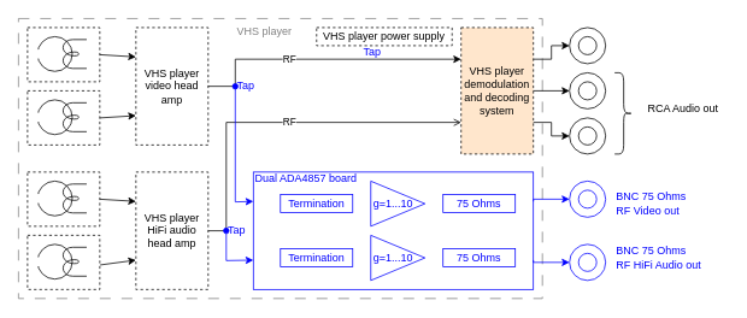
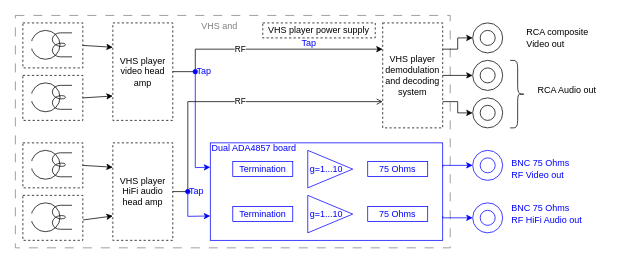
  <mxCell id="0" />
  <mxCell id="1" value="player box" style="locked=1;" parent="0" />
- <mxCell id="2" value="VHS player" style="rounded=0;whiteSpace=wrap;html=1;fillColor=none;dashed=1;dashPattern=12 12;align=center;verticalAlign=top;spacing=2;spacingTop=0;spacingLeft=-35;fontColor=#808080;strokeColor=#808080;" vertex="1" parent="1"><mxGeometry x="20" y="20" width="580" height="310" as="geometry" /></mxCell>
+ <mxCell id="2" value="VHS and" style="rounded=0;whiteSpace=wrap;html=1;fillColor=none;dashed=1;dashPattern=12 12;align=center;verticalAlign=top;spacing=2;spacingTop=0;spacingLeft=-35;fontColor=#808080;strokeColor=#808080;" vertex="1" parent="1"><mxGeometry x="20" y="20" width="580" height="310" as="geometry" /></mxCell>
  <mxCell id="3" style="" parent="0" />
  <mxCell id="4" value="Dual ADA4857 board" style="rounded=0;whiteSpace=wrap;html=1;strokeColor=#0000FF;align=left;verticalAlign=top;spacingTop=-7;fontColor=#0000FF;" vertex="1" parent="3"><mxGeometry x="280" y="190" width="310" height="130" as="geometry" /></mxCell>
  <mxCell id="5" value="" style="group" vertex="1" connectable="0" parent="3"><mxGeometry x="30" y="30" width="80" height="60" as="geometry" /></mxCell>
  <mxCell id="6" value="" style="ellipse;whiteSpace=wrap;html=1;aspect=fixed;container=0;" vertex="1" parent="5"><mxGeometry x="11" y="10" width="38.5" height="38.5" as="geometry" /></mxCell>
  <mxCell id="7" value="" style="pointerEvents=1;verticalLabelPosition=bottom;shadow=0;dashed=0;align=center;html=1;verticalAlign=top;shape=mxgraph.electrical.inductors.half_inductor;rotation=-90;container=0;" vertex="1" parent="5"><mxGeometry x="34.5" y="14.25" width="32" height="30" as="geometry" /></mxCell>
  <mxCell id="8" value="" style="rounded=0;whiteSpace=wrap;html=1;strokeColor=none;container=0;" vertex="1" parent="5"><mxGeometry x="1" y="24.25" width="30" height="10" as="geometry" /></mxCell>
  <mxCell id="9" value="" style="rounded=0;whiteSpace=wrap;html=1;fillColor=none;align=left;verticalAlign=top;dashed=1;spacing=2;spacingTop=-6;" vertex="1" parent="5"><mxGeometry width="80" height="60" as="geometry" /></mxCell>
  <mxCell id="10" value="" style="group" vertex="1" connectable="0" parent="3"><mxGeometry x="30" y="100" width="80" height="60" as="geometry" /></mxCell>
  <mxCell id="11" value="" style="ellipse;whiteSpace=wrap;html=1;aspect=fixed;container=0;" vertex="1" parent="10"><mxGeometry x="11" y="10" width="38.5" height="38.5" as="geometry" /></mxCell>
  <mxCell id="12" value="" style="pointerEvents=1;verticalLabelPosition=bottom;shadow=0;dashed=0;align=center;html=1;verticalAlign=top;shape=mxgraph.electrical.inductors.half_inductor;rotation=-90;container=0;" vertex="1" parent="10"><mxGeometry x="34.5" y="14.25" width="32" height="30" as="geometry" /></mxCell>
  <mxCell id="13" value="" style="rounded=0;whiteSpace=wrap;html=1;strokeColor=none;container=0;" vertex="1" parent="10"><mxGeometry x="1" y="24.25" width="30" height="10" as="geometry" /></mxCell>
  <mxCell id="14" value="" style="rounded=0;whiteSpace=wrap;html=1;fillColor=none;align=left;verticalAlign=top;dashed=1;spacing=2;spacingTop=-6;" vertex="1" parent="10"><mxGeometry width="80" height="60" as="geometry" /></mxCell>
  <mxCell id="15" value="" style="group" vertex="1" connectable="0" parent="3"><mxGeometry x="30" y="190" width="80" height="60" as="geometry" /></mxCell>
  <mxCell id="16" value="" style="ellipse;whiteSpace=wrap;html=1;aspect=fixed;container=0;" vertex="1" parent="15"><mxGeometry x="11" y="10" width="38.5" height="38.5" as="geometry" /></mxCell>
  <mxCell id="17" value="" style="pointerEvents=1;verticalLabelPosition=bottom;shadow=0;dashed=0;align=center;html=1;verticalAlign=top;shape=mxgraph.electrical.inductors.half_inductor;rotation=-90;container=0;" vertex="1" parent="15"><mxGeometry x="34.5" y="14.25" width="32" height="30" as="geometry" /></mxCell>
  <mxCell id="18" value="" style="rounded=0;whiteSpace=wrap;html=1;strokeColor=none;container=0;" vertex="1" parent="15"><mxGeometry x="1" y="24.25" width="30" height="10" as="geometry" /></mxCell>
  <mxCell id="19" value="" style="rounded=0;whiteSpace=wrap;html=1;fillColor=none;align=left;verticalAlign=top;dashed=1;spacing=2;spacingTop=-6;" vertex="1" parent="15"><mxGeometry width="80" height="60" as="geometry" /></mxCell>
  <mxCell id="20" value="" style="group" vertex="1" connectable="0" parent="3"><mxGeometry x="30" y="260" width="80" height="60" as="geometry" /></mxCell>
  <mxCell id="21" value="" style="ellipse;whiteSpace=wrap;html=1;aspect=fixed;container=0;" vertex="1" parent="20"><mxGeometry x="11" y="10" width="38.5" height="38.5" as="geometry" /></mxCell>
  <mxCell id="22" value="" style="pointerEvents=1;verticalLabelPosition=bottom;shadow=0;dashed=0;align=center;html=1;verticalAlign=top;shape=mxgraph.electrical.inductors.half_inductor;rotation=-90;container=0;" vertex="1" parent="20"><mxGeometry x="34.5" y="14.25" width="32" height="30" as="geometry" /></mxCell>
  <mxCell id="23" value="" style="rounded=0;whiteSpace=wrap;html=1;strokeColor=none;container=0;" vertex="1" parent="20"><mxGeometry x="1" y="24.25" width="30" height="10" as="geometry" /></mxCell>
  <mxCell id="24" value="" style="rounded=0;whiteSpace=wrap;html=1;fillColor=none;align=left;verticalAlign=top;dashed=1;spacing=2;spacingTop=-6;" vertex="1" parent="20"><mxGeometry width="80" height="60" as="geometry" /></mxCell>
  <mxCell id="25" value="VHS player&lt;br&gt;video head amp" style="rounded=0;whiteSpace=wrap;html=1;dashed=1;" vertex="1" parent="3"><mxGeometry x="150" y="30" width="80" height="130" as="geometry" /></mxCell>
  <mxCell id="26" value="VHS player&lt;br&gt;HiFi audio head amp" style="rounded=0;whiteSpace=wrap;html=1;dashed=1;" vertex="1" parent="3"><mxGeometry x="150" y="190" width="80" height="130" as="geometry" /></mxCell>
- <mxCell id="27" value="VHS player&lt;br&gt;demodulation and decoding system" style="rounded=0;whiteSpace=wrap;html=1;dashed=1;fillColor=#ffe6cc;" vertex="1" parent="3"><mxGeometry x="510" y="30" width="80" height="140" as="geometry" /></mxCell>
+ <mxCell id="27" value="VHS player&lt;br&gt;demodulation and decoding system" style="rounded=0;whiteSpace=wrap;html=1;dashed=1;" vertex="1" parent="3"><mxGeometry x="510" y="30" width="80" height="140" as="geometry" /></mxCell>
  <mxCell id="28" value="VHS player power supply" style="rounded=0;whiteSpace=wrap;html=1;dashed=1;" vertex="1" parent="3"><mxGeometry x="350" y="30" width="150" height="20" as="geometry" /></mxCell>
  <mxCell id="29" value="" style="endArrow=classic;html=1;rounded=0;exitX=1;exitY=0.5;exitDx=0;exitDy=0;entryX=0;entryY=0.25;entryDx=0;entryDy=0;" edge="1" parent="3" source="9" target="25"><mxGeometry width="50" height="50" relative="1" as="geometry"><mxPoint x="190" y="210" as="sourcePoint" /><mxPoint x="240" y="160" as="targetPoint" /></mxGeometry></mxCell>
  <mxCell id="30" value="" style="endArrow=classic;html=1;rounded=0;exitX=1;exitY=0.5;exitDx=0;exitDy=0;entryX=0;entryY=0.75;entryDx=0;entryDy=0;" edge="1" parent="3" source="14" target="25"><mxGeometry width="50" height="50" relative="1" as="geometry"><mxPoint x="190" y="210" as="sourcePoint" /><mxPoint x="240" y="160" as="targetPoint" /></mxGeometry></mxCell>
  <mxCell id="31" value="" style="endArrow=classic;html=1;rounded=0;exitX=1;exitY=0.5;exitDx=0;exitDy=0;entryX=0;entryY=0.25;entryDx=0;entryDy=0;" edge="1" parent="3" source="19" target="26"><mxGeometry width="50" height="50" relative="1" as="geometry"><mxPoint x="190" y="210" as="sourcePoint" /><mxPoint x="240" y="160" as="targetPoint" /></mxGeometry></mxCell>
  <mxCell id="32" value="" style="endArrow=classic;html=1;rounded=0;exitX=1.005;exitY=0.547;exitDx=0;exitDy=0;exitPerimeter=0;entryX=0;entryY=0.75;entryDx=0;entryDy=0;" edge="1" parent="3" source="24" target="26"><mxGeometry width="50" height="50" relative="1" as="geometry"><mxPoint x="190" y="210" as="sourcePoint" /><mxPoint x="240" y="160" as="targetPoint" /></mxGeometry></mxCell>
  <mxCell id="33" value="RF" style="endArrow=classic;html=1;rounded=0;exitX=1;exitY=0.5;exitDx=0;exitDy=0;entryX=0;entryY=0.25;entryDx=0;entryDy=0;" edge="1" parent="3" source="25" target="27"><mxGeometry x="-0.226" width="50" height="50" relative="1" as="geometry"><mxPoint x="290" y="190" as="sourcePoint" /><mxPoint x="340" y="140" as="targetPoint" /><Array as="points"><mxPoint x="260" y="95" /><mxPoint x="260" y="65" /></Array><mxPoint as="offset" /></mxGeometry></mxCell>
  <mxCell id="34" value="RF" style="endArrow=open;html=1;rounded=0;exitX=1;exitY=0.5;exitDx=0;exitDy=0;entryX=0;entryY=0.75;entryDx=0;entryDy=0;" edge="1" parent="3" source="26" target="27"><mxGeometry x="0.05" width="50" height="50" relative="1" as="geometry"><mxPoint x="290" y="190" as="sourcePoint" /><mxPoint x="340" y="140" as="targetPoint" /><Array as="points"><mxPoint x="250" y="255" /><mxPoint x="250" y="135" /></Array><mxPoint as="offset" /></mxGeometry></mxCell>
  <mxCell id="35" value="" style="endArrow=classic;html=1;rounded=0;entryX=0;entryY=0.75;entryDx=0;entryDy=0;strokeColor=#0000FF;startArrow=oval;startFill=1;" edge="1" parent="3" target="4"><mxGeometry width="50" height="50" relative="1" as="geometry"><mxPoint x="250" y="255" as="sourcePoint" /><mxPoint x="440" y="180" as="targetPoint" /><Array as="points"><mxPoint x="250" y="288" /></Array></mxGeometry></mxCell>
  <mxCell id="36" value="" style="endArrow=classic;html=1;rounded=0;entryX=0;entryY=0.25;entryDx=0;entryDy=0;strokeColor=#0000FF;startArrow=oval;startFill=1;" edge="1" parent="3" target="4"><mxGeometry width="50" height="50" relative="1" as="geometry"><mxPoint x="260" y="95" as="sourcePoint" /><mxPoint x="440" y="180" as="targetPoint" /><Array as="points"><mxPoint x="260" y="223" /></Array></mxGeometry></mxCell>
  <mxCell id="37" value="g=1...10&amp;nbsp; &amp;nbsp;" style="triangle;whiteSpace=wrap;html=1;strokeColor=#0000FF;fontColor=#0000FF;" vertex="1" parent="3"><mxGeometry x="410" y="200" width="60" height="50" as="geometry" /></mxCell>
  <mxCell id="38" value="Termination" style="rounded=0;whiteSpace=wrap;html=1;strokeColor=#0000FF;fontColor=#0000FF;" vertex="1" parent="3"><mxGeometry x="310" y="215" width="80" height="20" as="geometry" /></mxCell>
  <mxCell id="39" value="Termination" style="rounded=0;whiteSpace=wrap;html=1;strokeColor=#0000FF;fontColor=#0000FF;" vertex="1" parent="3"><mxGeometry x="310" y="275" width="80" height="20" as="geometry" /></mxCell>
  <mxCell id="40" value="g=1...10&amp;nbsp; &amp;nbsp;" style="triangle;whiteSpace=wrap;html=1;strokeColor=#0000FF;fontColor=#0000FF;" vertex="1" parent="3"><mxGeometry x="410" y="260" width="60" height="50" as="geometry" /></mxCell>
  <mxCell id="41" value="75 Ohms" style="rounded=0;whiteSpace=wrap;html=1;strokeColor=#0000FF;fontColor=#0000FF;" vertex="1" parent="3"><mxGeometry x="490" y="215" width="80" height="20" as="geometry" /></mxCell>
  <mxCell id="42" value="75 Ohms" style="rounded=0;whiteSpace=wrap;html=1;strokeColor=#0000FF;fontColor=#0000FF;" vertex="1" parent="3"><mxGeometry x="490" y="275" width="80" height="20" as="geometry" /></mxCell>
  <mxCell id="43" value="" style="ellipse;whiteSpace=wrap;html=1;aspect=fixed;" vertex="1" parent="3"><mxGeometry x="630" y="30" width="40" height="40" as="geometry" /></mxCell>
  <mxCell id="44" value="" style="ellipse;whiteSpace=wrap;html=1;aspect=fixed;" vertex="1" parent="3"><mxGeometry x="630" y="80" width="40" height="40" as="geometry" /></mxCell>
  <mxCell id="45" value="" style="ellipse;whiteSpace=wrap;html=1;aspect=fixed;" vertex="1" parent="3"><mxGeometry x="630" y="130" width="40" height="40" as="geometry" /></mxCell>
  <mxCell id="46" value="" style="ellipse;whiteSpace=wrap;html=1;aspect=fixed;" vertex="1" parent="3"><mxGeometry x="640" y="40" width="20" height="20" as="geometry" /></mxCell>
  <mxCell id="47" value="" style="ellipse;whiteSpace=wrap;html=1;aspect=fixed;" vertex="1" parent="3"><mxGeometry x="640" y="90" width="20" height="20" as="geometry" /></mxCell>
  <mxCell id="48" value="" style="ellipse;whiteSpace=wrap;html=1;aspect=fixed;" vertex="1" parent="3"><mxGeometry x="640" y="140" width="20" height="20" as="geometry" /></mxCell>
  <mxCell id="49" value="" style="endArrow=classic;html=1;rounded=0;exitX=1;exitY=0.25;exitDx=0;exitDy=0;entryX=0;entryY=0.5;entryDx=0;entryDy=0;" edge="1" parent="3" source="27" target="43"><mxGeometry width="50" height="50" relative="1" as="geometry"><mxPoint x="620" y="110" as="sourcePoint" /><mxPoint x="670" y="60" as="targetPoint" /><Array as="points"><mxPoint x="610" y="65" /><mxPoint x="610" y="50" /></Array></mxGeometry></mxCell>
  <mxCell id="50" value="" style="endArrow=classic;html=1;rounded=0;exitX=1;exitY=0.5;exitDx=0;exitDy=0;entryX=0;entryY=0.5;entryDx=0;entryDy=0;" edge="1" parent="3" source="27" target="44"><mxGeometry width="50" height="50" relative="1" as="geometry"><mxPoint x="600" y="105" as="sourcePoint" /><mxPoint x="640" y="90" as="targetPoint" /><Array as="points" /></mxGeometry></mxCell>
  <mxCell id="51" value="" style="endArrow=classic;html=1;rounded=0;exitX=1;exitY=0.75;exitDx=0;exitDy=0;entryX=0;entryY=0.5;entryDx=0;entryDy=0;" edge="1" parent="3" source="27" target="45"><mxGeometry width="50" height="50" relative="1" as="geometry"><mxPoint x="600" y="110" as="sourcePoint" /><mxPoint x="650" y="100" as="targetPoint" /><Array as="points"><mxPoint x="610" y="135" /><mxPoint x="610" y="150" /></Array></mxGeometry></mxCell>
+ <mxCell id="52" value="RCA composite&lt;br&gt;Video out" style="text;html=1;strokeColor=none;fillColor=none;align=left;verticalAlign=middle;whiteSpace=wrap;rounded=0;" vertex="1" parent="3"><mxGeometry x="700" y="30" width="90" height="40" as="geometry" /></mxCell>
  <mxCell id="53" value="RCA Audio out" style="text;html=1;strokeColor=none;fillColor=none;align=left;verticalAlign=middle;whiteSpace=wrap;rounded=0;" vertex="1" parent="3"><mxGeometry x="715" y="100" width="90" height="40" as="geometry" /></mxCell>
  <mxCell id="54" value="" style="shape=curlyBracket;whiteSpace=wrap;html=1;rounded=1;flipH=1;labelPosition=right;verticalLabelPosition=middle;align=left;verticalAlign=middle;" vertex="1" parent="3"><mxGeometry x="680" y="80" width="20" height="90" as="geometry" /></mxCell>
  <mxCell id="55" value="" style="ellipse;whiteSpace=wrap;html=1;aspect=fixed;strokeColor=#0000FF;" vertex="1" parent="3"><mxGeometry x="630" y="200" width="40" height="40" as="geometry" /></mxCell>
  <mxCell id="56" value="" style="ellipse;whiteSpace=wrap;html=1;aspect=fixed;strokeColor=#0000FF;" vertex="1" parent="3"><mxGeometry x="640" y="210" width="20" height="20" as="geometry" /></mxCell>
  <mxCell id="57" value="" style="ellipse;whiteSpace=wrap;html=1;aspect=fixed;strokeColor=#0000FF;" vertex="1" parent="3"><mxGeometry x="630" y="270" width="40" height="40" as="geometry" /></mxCell>
  <mxCell id="58" value="" style="ellipse;whiteSpace=wrap;html=1;aspect=fixed;strokeColor=#0000FF;" vertex="1" parent="3"><mxGeometry x="640" y="280" width="20" height="20" as="geometry" /></mxCell>
  <mxCell id="59" value="" style="endArrow=classic;html=1;rounded=0;exitX=1;exitY=0.25;exitDx=0;exitDy=0;entryX=0;entryY=0.5;entryDx=0;entryDy=0;strokeColor=#0000FF;" edge="1" parent="3" source="4" target="55"><mxGeometry width="50" height="50" relative="1" as="geometry"><mxPoint x="730" y="245" as="sourcePoint" /><mxPoint x="780" y="195" as="targetPoint" /><Array as="points"><mxPoint x="590" y="220" /></Array></mxGeometry></mxCell>
  <mxCell id="60" value="" style="endArrow=classic;html=1;rounded=0;exitX=1;exitY=0.75;exitDx=0;exitDy=0;entryX=0;entryY=0.5;entryDx=0;entryDy=0;strokeColor=#0000FF;" edge="1" parent="3" source="4" target="57"><mxGeometry width="50" height="50" relative="1" as="geometry"><mxPoint x="600" y="233" as="sourcePoint" /><mxPoint x="640" y="235" as="targetPoint" /><Array as="points"><mxPoint x="590" y="290" /></Array></mxGeometry></mxCell>
  <mxCell id="61" value="BNC 75 Ohms&lt;br&gt;RF Video out" style="text;html=1;strokeColor=none;fillColor=none;align=left;verticalAlign=middle;whiteSpace=wrap;rounded=0;fontColor=#0000FF;" vertex="1" parent="3"><mxGeometry x="680" y="200" width="110" height="50" as="geometry" /></mxCell>
  <mxCell id="62" value="BNC 75 Ohms&lt;br&gt;RF HiFi Audio out" style="text;html=1;strokeColor=none;fillColor=none;align=left;verticalAlign=middle;whiteSpace=wrap;rounded=0;fontColor=#0000FF;" vertex="1" parent="3"><mxGeometry x="680" y="260" width="110" height="50" as="geometry" /></mxCell>
  <mxCell id="63" value="Tap" style="text;html=1;strokeColor=none;fillColor=none;align=left;verticalAlign=middle;whiteSpace=wrap;rounded=0;fontColor=#0000FF;" vertex="1" parent="3"><mxGeometry x="260" y="90" width="40" height="10" as="geometry" /></mxCell>
  <mxCell id="64" value="Tap" style="text;html=1;strokeColor=none;fillColor=none;align=left;verticalAlign=middle;whiteSpace=wrap;rounded=0;fontColor=#0000FF;" vertex="1" parent="3"><mxGeometry x="250" y="250" width="40" height="10" as="geometry" /></mxCell>
  <mxCell id="65" value="Tap" style="text;html=1;strokeColor=none;fillColor=none;align=left;verticalAlign=top;whiteSpace=wrap;rounded=0;fontColor=#0000FF;spacingTop=-7;" vertex="1" parent="3"><mxGeometry x="400" y="50" width="40" height="10" as="geometry" /></mxCell>
